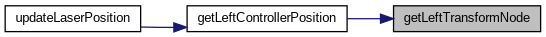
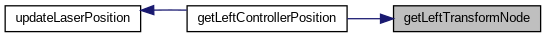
  digraph {
    fontname="Liberation Sans"
    rankdir=RL
    node [color=black fontname="Liberation Sans" fontsize=10 shape=record]
    edge [color=midnightblue dir=back fontname="Liberation Sans" fontsize=10 labelfontname=Helvetica labelfontsize=10 style=solid]
    n1 [fillcolor=grey75 fontcolor=black height=0.2 label=getLeftTransformNode style=filled width=0.4]
    n2 [height=0.2 label=getLeftControllerPosition width=0.4]
    n3 [height=0.2 label=updateLaserPosition width=0.4]
    n1 -> n2
-   n2 -> n3
+   n3 -> n2
  }
